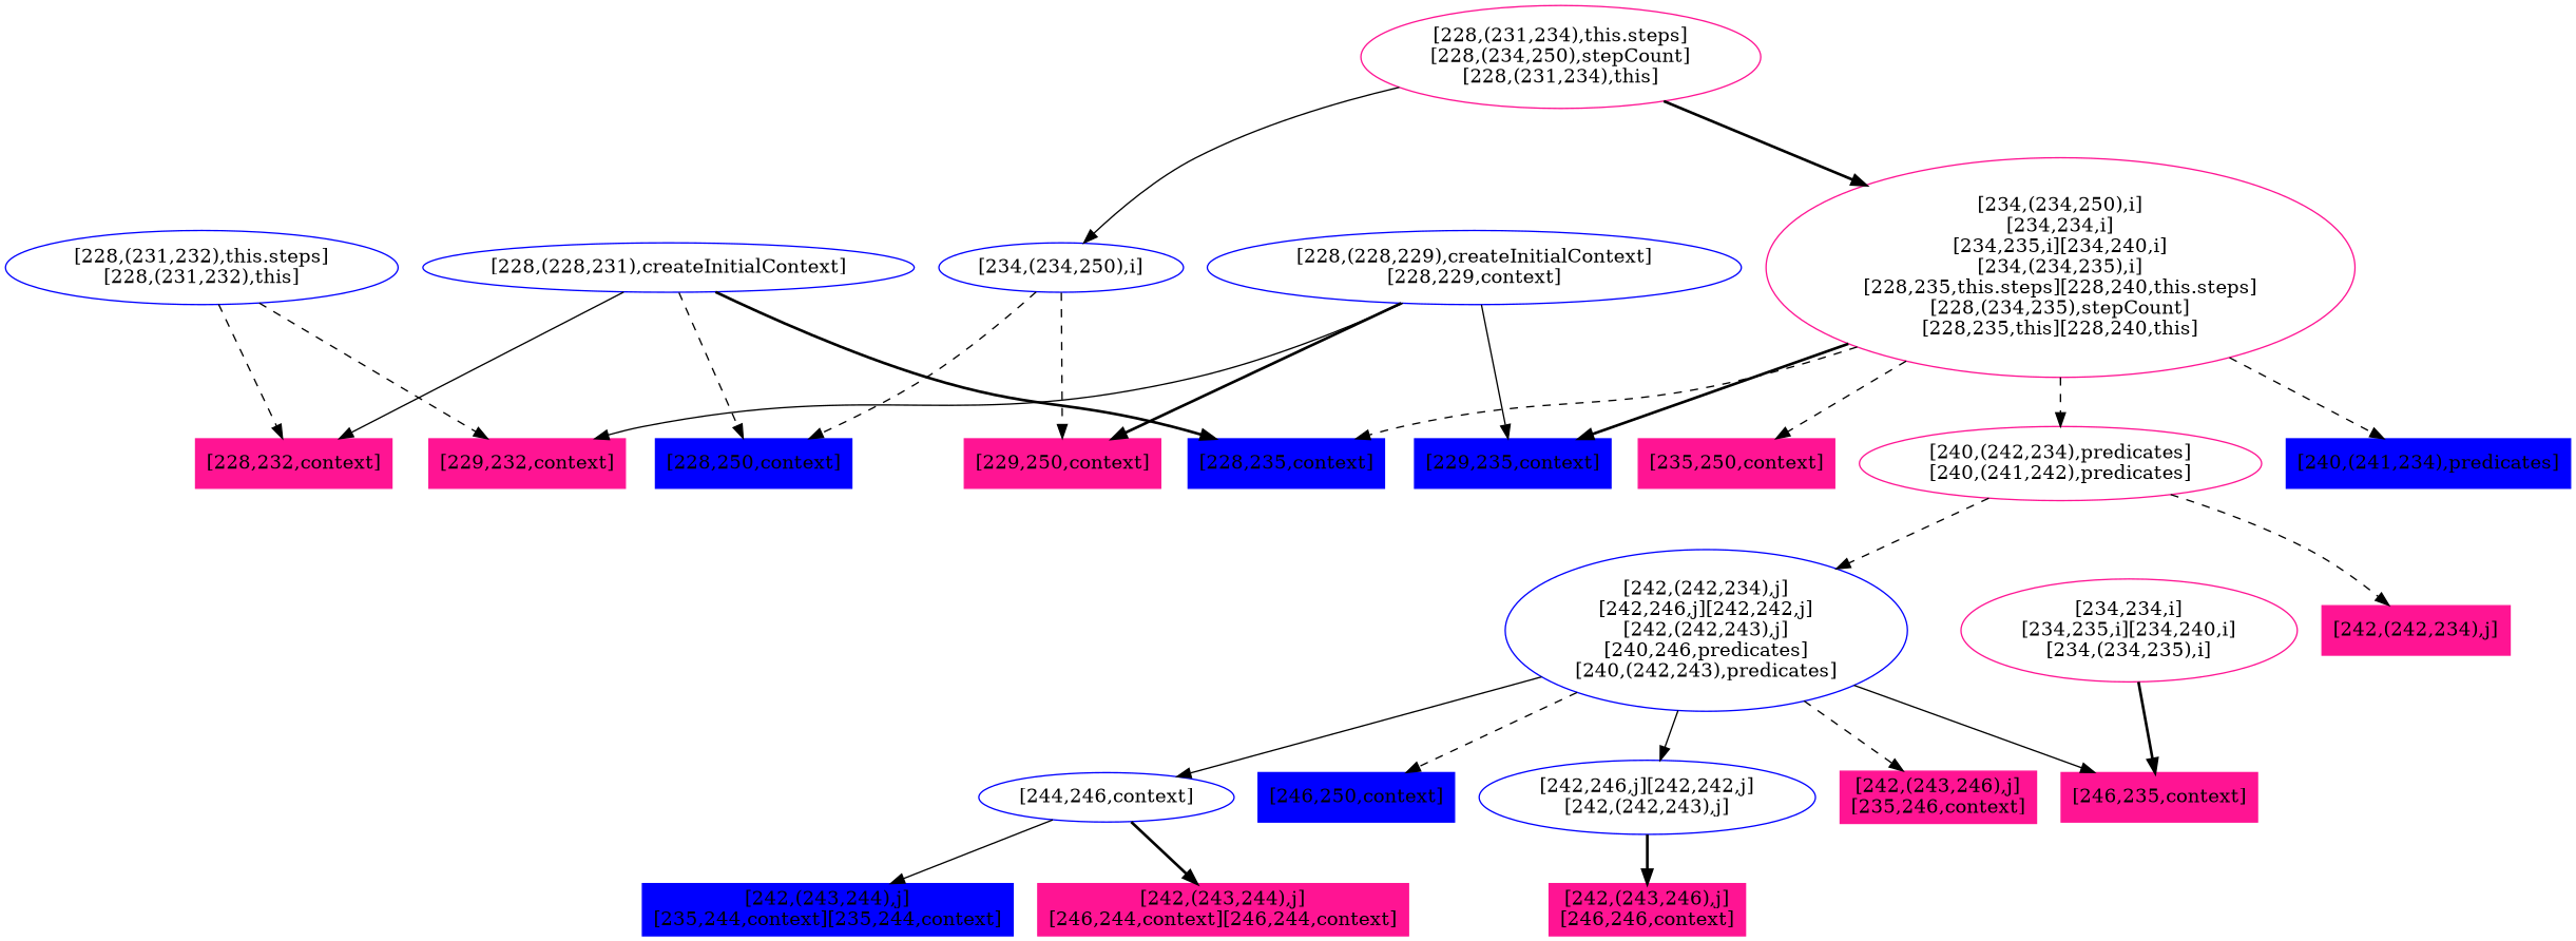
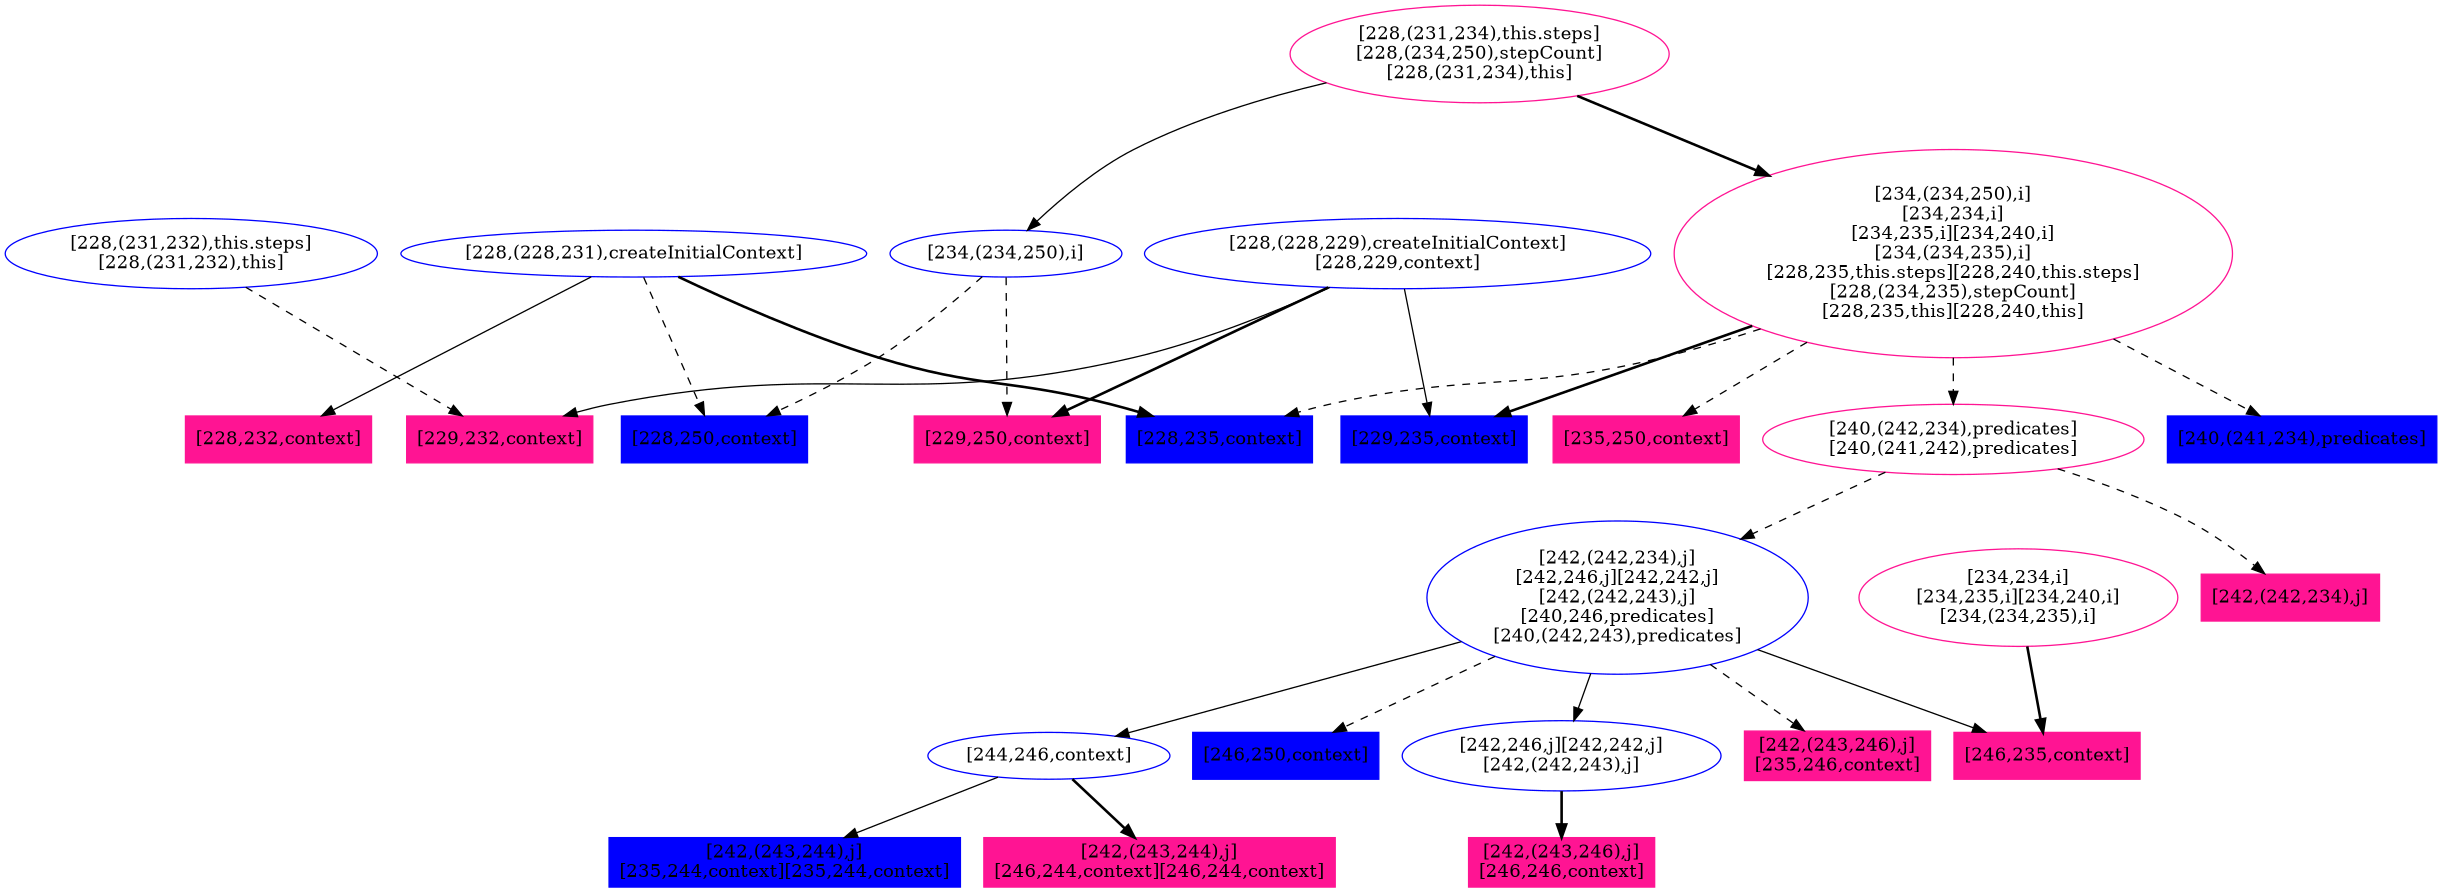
  digraph {
    node [color=deeppink shape=box style=filled]
    edge [style=dashed]
    n1 [label="[228,232,context]"]
    n2 [label="[229,232,context]"]
    n3 [color=blue label="[228,(231,232),this.steps]\n[228,(231,232),this]" shape="" style=""]
    n4 [color=blue label="[228,235,context]"]
    n5 [color=blue label="[229,235,context]"]
    n6 [label="[235,250,context]"]
    n7 [label="[242,(243,246),j]\n[235,246,context]"]
    n8 [color=blue label="[242,(243,244),j]\n[235,244,context][235,244,context]"]
    n9 [label="[242,(243,244),j]\n[246,244,context][246,244,context]"]
    n10 [color=blue label="[244,246,context]" shape="" style=""]
    n11 [color=blue label="[246,250,context]"]
    n12 [label="[246,235,context]"]
    n13 [label="[242,(243,246),j]\n[246,246,context]"]
    n14 [color=blue label="[242,246,j][242,242,j]\n[242,(242,243),j]" shape="" style=""]
    n15 [color=blue label="[242,(242,234),j]\n[242,246,j][242,242,j]\n[242,(242,243),j]\n[240,246,predicates]\n[240,(242,243),predicates]" shape="" style=""]
    n16 [label="[242,(242,234),j]"]
    n17 [label="[240,(242,234),predicates]\n[240,(241,242),predicates]" shape="" style=""]
    n18 [color=blue label="[240,(241,234),predicates]"]
    n19 [label="[234,234,i]\n[234,235,i][234,240,i]\n[234,(234,235),i]" shape="" style=""]
    n20 [label="[234,(234,250),i]\n[234,234,i]\n[234,235,i][234,240,i]\n[234,(234,235),i]\n[228,235,this.steps][228,240,this.steps]\n[228,(234,235),stepCount]\n[228,235,this][228,240,this]" shape="" style=""]
    n21 [color=blue label="[228,250,context]"]
    n22 [label="[229,250,context]"]
    n23 [color=blue label="[234,(234,250),i]" shape="" style=""]
    n24 [label="[228,(231,234),this.steps]\n[228,(234,250),stepCount]\n[228,(231,234),this]" shape="" style=""]
    n25 [color=blue label="[228,(228,229),createInitialContext]\n[228,229,context]" shape="" style=""]
    n26 [color=blue label="[228,(228,231),createInitialContext]" shape="" style=""]
-   n3 -> n1
    n3 -> n2
    n10 -> n8 [style=solid]
    n10 -> n9 [style=bold]
    n14 -> n13 [style=bold]
    n15 -> n7
    n15 -> n10 [style=solid]
    n15 -> n11
    n15 -> n12 [style=solid]
    n15 -> n14 [style=solid]
    n17 -> n15
    n17 -> n16
    n19 -> n12 [style=bold]
    n20 -> n4
    n20 -> n5 [style=bold]
    n20 -> n6
    n20 -> n17
    n20 -> n18
    n23 -> n21
    n23 -> n22
    n24 -> n20 [style=bold]
    n24 -> n23 [style=solid]
    n25 -> n2 [style=solid]
    n25 -> n5 [style=solid]
    n25 -> n22 [style=bold]
    n26 -> n1 [style=solid]
    n26 -> n4 [style=bold]
    n26 -> n21
  }
